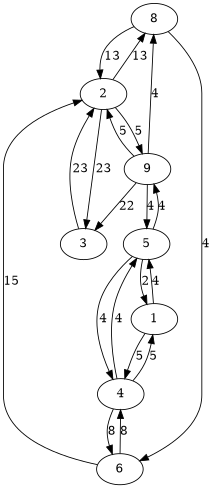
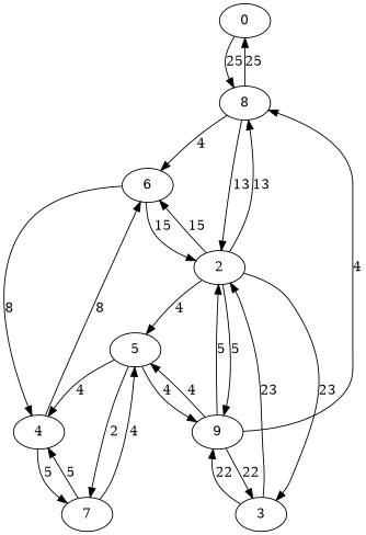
  digraph {
+   0
    8
    2
    6
    9
    3
    4
-   1
+   1 [label=7]
    5
+   0 -> 8 [label=25]
+   8 -> 0 [label=25]
    8 -> 2 [label=13]
    8 -> 6 [label=4]
    2 -> 8 [label=13]
+   2 -> 6 [label=15]
    2 -> 9 [label=5]
    2 -> 3 [label=23]
    6 -> 2 [label=15]
    6 -> 4 [label=8]
    9 -> 8 [label=4]
    9 -> 2 [label=5]
    9 -> 3 [label=22]
    9 -> 5 [label=4]
    3 -> 2 [label=23]
+   3 -> 9 [label=22]
    4 -> 6 [label=8]
    4 -> 1 [label=5]
-   4 -> 5 [label=4]
+   2 -> 5 [label=4]
    1 -> 4 [label=5]
    1 -> 5 [label=4]
    5 -> 9 [label=4]
    5 -> 4 [label=4]
    5 -> 1 [label=2]
  }
